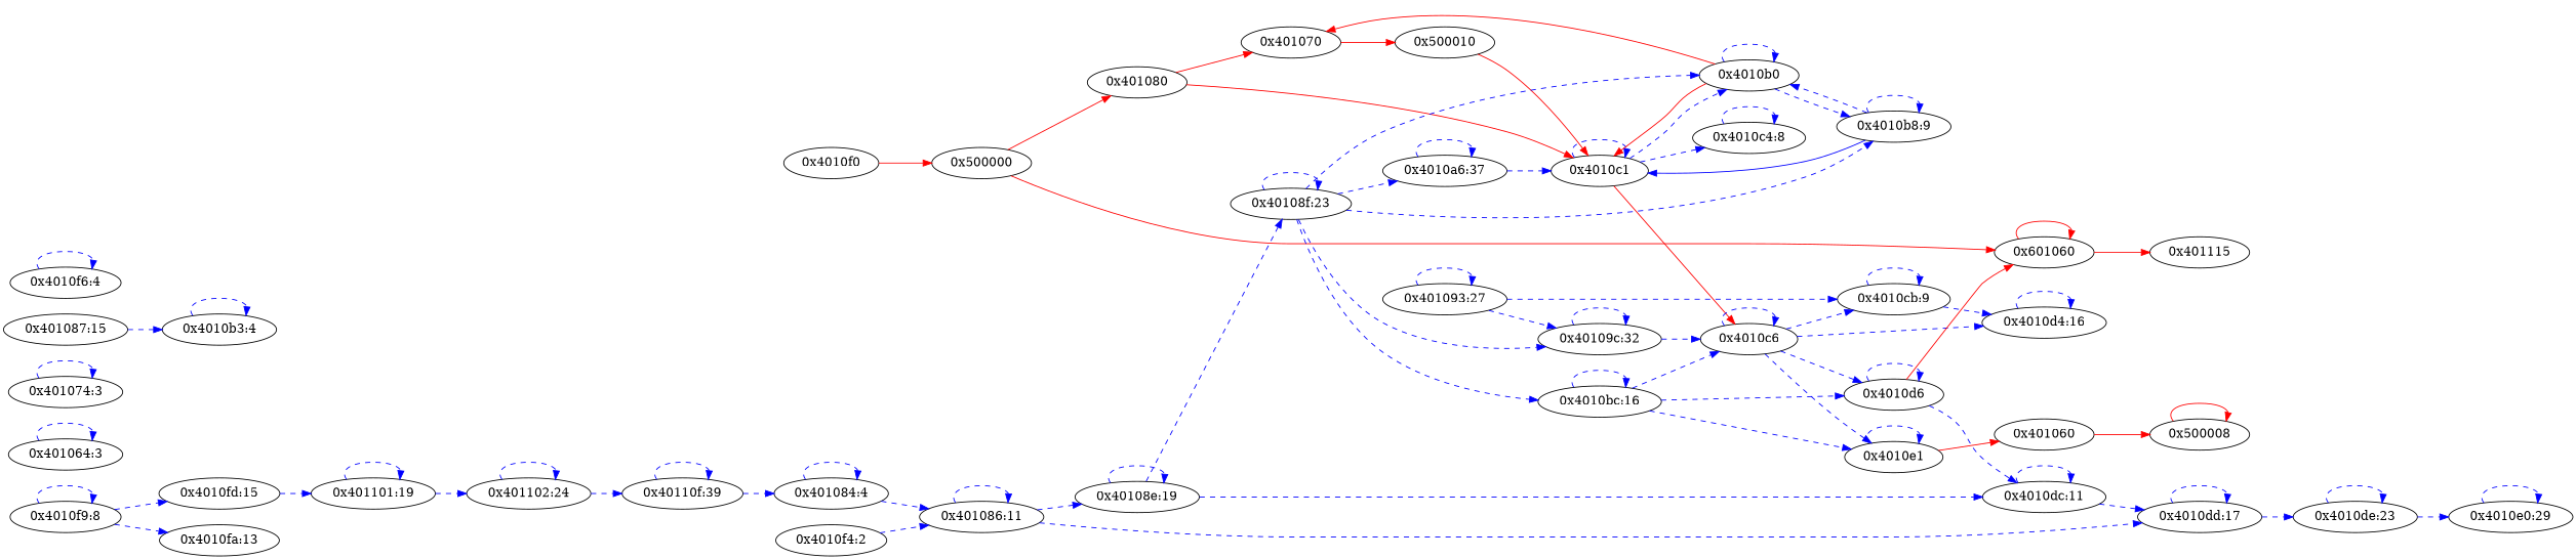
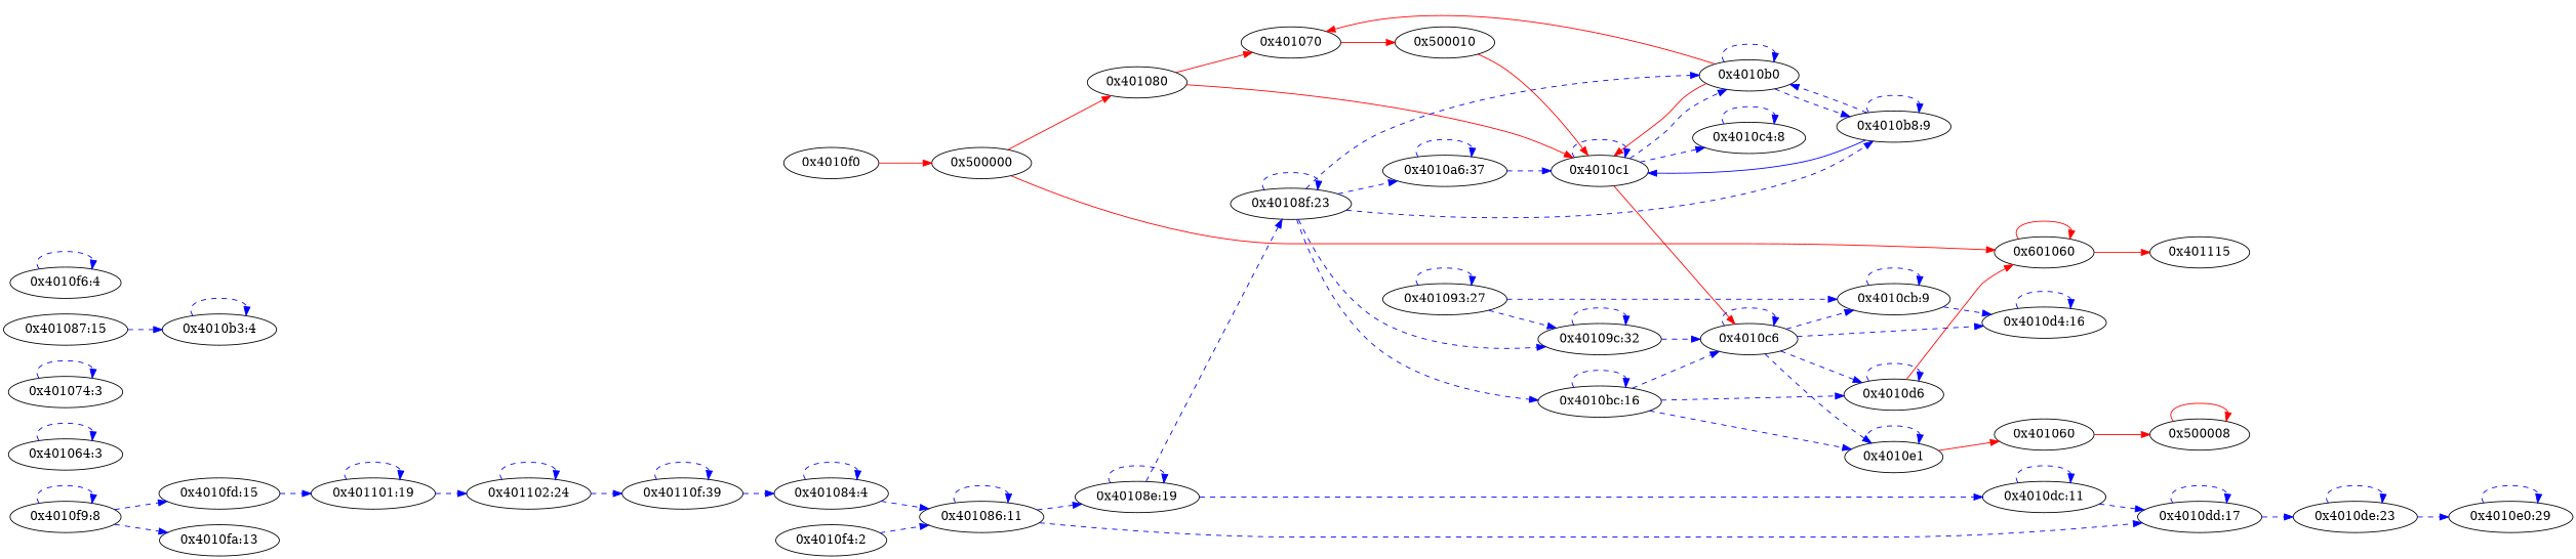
  digraph {
    rankdir=LR
    edge [color=blue style=dashed type=data]
    n1 [label="0x4010f0"]
    n2 [label="0x500000"]
    n3 [label="0x401080"]
    n4 [label="0x601060"]
    n5 [label="0x401070"]
    n6 [label="0x4010c1"]
    n7 [label="0x401115"]
    n8 [label="0x500010"]
    n9 [label="0x4010b0"]
    n10 [label="0x4010c6"]
    n11 [label="0x4010c4:8"]
    n12 [label="0x4010b8:9"]
    n13 [label="0x4010d6"]
    n14 [label="0x4010e1"]
    n15 [label="0x4010cb:9"]
    n16 [label="0x4010d4:16"]
    n17 [label="0x4010dc:11"]
    n18 [label="0x401060"]
    n19 [label="0x4010dd:17"]
    n20 [label="0x500008"]
    n21 [label="0x401064:3"]
    n22 [label="0x401074:3"]
    n23 [label="0x4010b3:4"]
    n24 [label="0x4010bc:16"]
    n25 [label="0x4010de:23"]
    n26 [label="0x4010e0:29"]
    n27 [label="0x401084:4"]
    n28 [label="0x401086:11"]
    n29 [label="0x40108e:19"]
    n30 [label="0x40108f:23"]
    n31 [label="0x40109c:32"]
    n32 [label="0x4010a6:37"]
    n33 [label="0x401093:27"]
    n34 [label="0x401087:15"]
    n35 [label="0x4010f6:4"]
    n36 [label="0x4010f9:8"]
    n37 [label="0x4010fa:13"]
    n38 [label="0x4010fd:15"]
    n39 [label="0x401101:19"]
    n40 [label="0x401102:24"]
    n41 [label="0x40110f:39"]
    n42 [label="0x4010f4:2"]
    n1 -> n2 [color=red style=solid type=control]
    n2 -> n3 [color=red style=solid type=control]
    n2 -> n4 [color=red style=solid type=control]
    n3 -> n5 [color=red style=solid type=control]
    n3 -> n6 [color=red style=solid type=control]
    n4 -> n4 [color=red style=solid type=control]
    n4 -> n7 [color=red style=solid type=control]
    n5 -> n8 [color=red style=solid type=control]
    n6 -> n6
    n6 -> n9
    n6 -> n10 [color=red style=solid type=control]
    n6 -> n11
    n8 -> n6 [color=red style=solid type=control]
    n9 -> n5 [color=red style=solid type=control]
    n9 -> n6 [color=red style=solid type=control]
    n9 -> n9
    n9 -> n12
    n10 -> n10
    n10 -> n13
    n10 -> n14
    n10 -> n15
    n10 -> n16
    n11 -> n11
    n12 -> n6 [style=solid]
    n12 -> n9
    n12 -> n12
    n13 -> n4 [color=red style=solid type=control]
    n13 -> n13
-   n13 -> n17
    n14 -> n14
    n14 -> n18 [color=red style=solid type=control]
    n15 -> n15
    n15 -> n16
    n16 -> n16
    n17 -> n17
    n17 -> n19
    n18 -> n20 [color=red style=solid type=control]
    n19 -> n19
    n19 -> n25
    n20 -> n20 [color=red style=solid type=control]
    n21 -> n21
    n22 -> n22
    n23 -> n23
    n24 -> n10
    n24 -> n13
    n24 -> n14
    n24 -> n24
    n25 -> n25
    n25 -> n26
    n26 -> n26
    n27 -> n27
    n27 -> n28
    n28 -> n19
    n28 -> n28
    n28 -> n29
    n29 -> n17
    n29 -> n29
    n29 -> n30
    n30 -> n9
    n30 -> n12
    n30 -> n24
    n30 -> n30
    n30 -> n31
    n30 -> n32
    n31 -> n10
    n31 -> n31
    n32 -> n6
    n32 -> n32
    n33 -> n15
    n33 -> n31
    n33 -> n33
    n34 -> n23
    n35 -> n35
    n36 -> n36
    n36 -> n37
    n36 -> n38
    n38 -> n39
    n39 -> n39
    n39 -> n40
    n40 -> n40
    n40 -> n41
    n41 -> n27
    n41 -> n41
    n42 -> n28
  }
